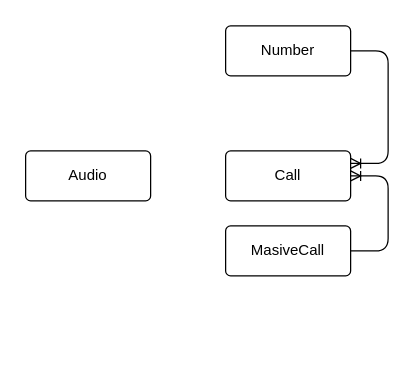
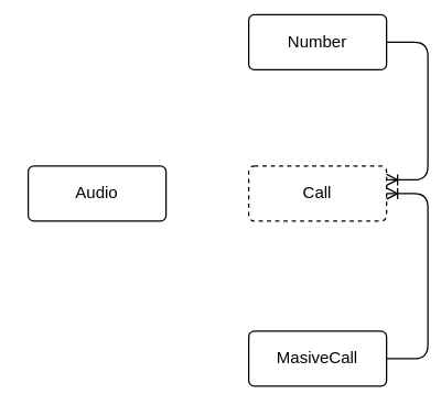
  <mxCell id="0" />
  <mxCell id="1" parent="0" />
  <mxCell id="2" value="Audio" style="rounded=1;arcSize=10;whiteSpace=wrap;html=1;align=center;" parent="1" vertex="1"><mxGeometry x="20" y="120" width="100" height="40" as="geometry" /></mxCell>
- <mxCell id="3" value="Number" style="rounded=1;arcSize=10;whiteSpace=wrap;html=1;align=center;" parent="1" vertex="1"><mxGeometry x="180" y="20" width="100" height="40" as="geometry" /></mxCell>
- <mxCell id="4" value="Call" style="rounded=1;arcSize=10;whiteSpace=wrap;html=1;align=center;" parent="1" vertex="1"><mxGeometry x="180" y="120" width="100" height="40" as="geometry" /></mxCell>
- <mxCell id="5" value="MasiveCall" style="rounded=1;arcSize=10;whiteSpace=wrap;html=1;align=center;" parent="1" vertex="1"><mxGeometry x="180" y="180" width="100" height="40" as="geometry" /></mxCell>
+ <mxCell id="3" value="Number" style="rounded=1;arcSize=10;whiteSpace=wrap;html=1;align=center;" parent="1" vertex="1"><mxGeometry x="180" y="10" width="100" height="40" as="geometry" /></mxCell>
+ <mxCell id="4" value="Call" style="rounded=1;arcSize=10;whiteSpace=wrap;html=1;align=center;dashed=1;" parent="1" vertex="1"><mxGeometry x="180" y="120" width="100" height="40" as="geometry" /></mxCell>
+ <mxCell id="5" value="MasiveCall" style="rounded=1;arcSize=10;whiteSpace=wrap;html=1;align=center;" parent="1" vertex="1"><mxGeometry x="180" y="240" width="100" height="40" as="geometry" /></mxCell>
  <mxCell id="6" value="" style="edgeStyle=entityRelationEdgeStyle;fontSize=12;html=1;endArrow=ERoneToMany;" parent="1" source="5" target="4" edge="1"><mxGeometry width="100" height="100" relative="1" as="geometry"><mxPoint x="130" y="180" as="sourcePoint" /><mxPoint x="230" y="80" as="targetPoint" /></mxGeometry></mxCell>
  <mxCell id="7" value="" style="edgeStyle=entityRelationEdgeStyle;fontSize=12;html=1;endArrow=ERoneToMany;exitX=1;exitY=0.5;exitDx=0;exitDy=0;entryX=1;entryY=0.25;entryDx=0;entryDy=0;" edge="1" parent="1" source="3" target="4"><mxGeometry width="100" height="100" relative="1" as="geometry"><mxPoint x="170" y="160" as="sourcePoint" /><mxPoint x="350" y="60" as="targetPoint" /></mxGeometry></mxCell>
